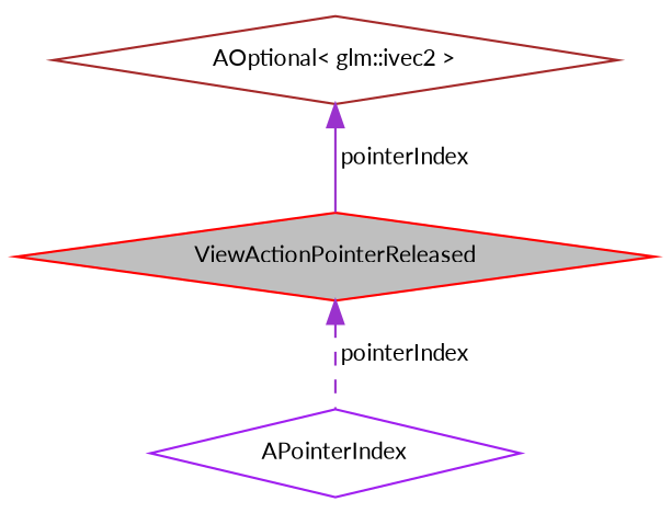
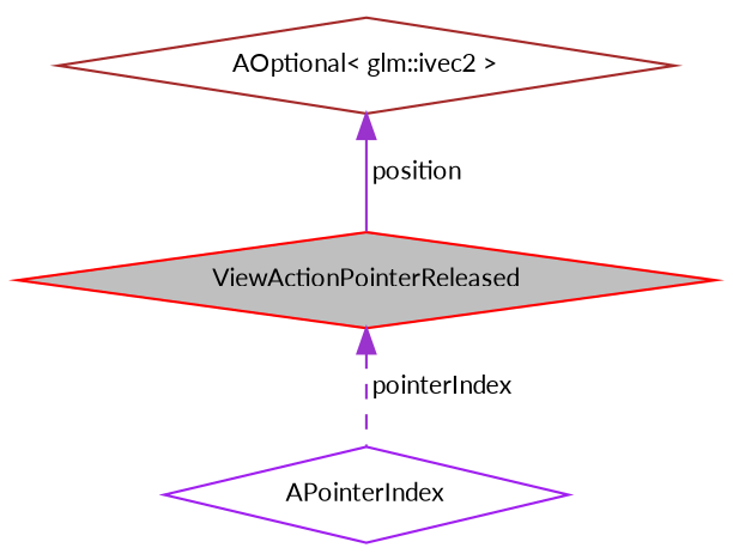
  digraph {
    fontname=Lato
    node [fillcolor=white fontname=Lato fontsize=10 shape=diamond style=filled]
    edge [color=darkorchid3 dir=back fontname=Lato fontsize=10 labelfontname=Helvetica labelfontsize=10]
    n1 [color=red fillcolor=grey75 fontcolor=black height=0.2 label=ViewActionPointerReleased width=0.4]
    n2 [color=purple height=0.2 label=APointerIndex width=0.4]
    n3 [color=brown height=0.2 label="AOptional\< glm::ivec2 \>" width=0.4]
    n1 -> n2 [label=" pointerIndex" style=dashed]
-   n3 -> n1 [label=" pointerIndex" style=solid]
+   n3 -> n1 [label=" position" style=solid]
  }
